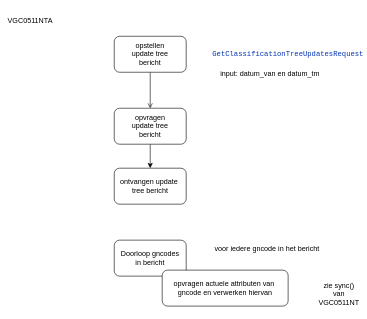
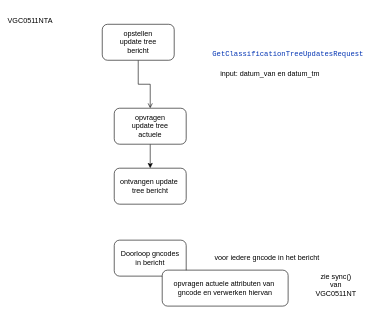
  <mxCell id="0" />
  <mxCell id="1" parent="0" />
  <mxCell id="2" value="" style="edgeStyle=orthogonalEdgeStyle;rounded=0;orthogonalLoop=1;jettySize=auto;html=1;" edge="1" parent="1" source="3" target="4"><mxGeometry relative="1" as="geometry" /></mxCell>
- <mxCell id="3" value="opvragen &lt;br&gt;update tree &lt;br&gt;bericht" style="rounded=1;whiteSpace=wrap;html=1;" vertex="1" parent="1"><mxGeometry x="190" y="180" width="120" height="60" as="geometry" /></mxCell>
+ <mxCell id="3" value="opvragen &lt;br&gt;update tree &lt;br&gt;actuele" style="rounded=1;whiteSpace=wrap;html=1;" vertex="1" parent="1"><mxGeometry x="190" y="180" width="120" height="60" as="geometry" /></mxCell>
  <mxCell id="4" value="ontvangen update&amp;nbsp;&lt;br&gt;tree bericht" style="rounded=1;whiteSpace=wrap;html=1;" vertex="1" parent="1"><mxGeometry x="190" y="280" width="120" height="60" as="geometry" /></mxCell>
  <mxCell id="5" value="Doorloop gncodes&lt;br&gt;in bericht" style="whiteSpace=wrap;html=1;rounded=1;" vertex="1" parent="1"><mxGeometry x="190" y="400" width="120" height="60" as="geometry" /></mxCell>
  <mxCell id="6" value="" style="edgeStyle=orthogonalEdgeStyle;rounded=0;orthogonalLoop=1;jettySize=auto;html=1;endArrow=open;" edge="1" parent="1" source="7" target="3"><mxGeometry relative="1" as="geometry" /></mxCell>
- <mxCell id="7" value="opstellen&lt;br&gt;update tree &lt;br&gt;bericht" style="rounded=1;whiteSpace=wrap;html=1;" vertex="1" parent="1"><mxGeometry x="190" y="60" width="120" height="60" as="geometry" /></mxCell>
+ <mxCell id="7" value="opstellen&lt;br&gt;update tree &lt;br&gt;bericht" style="rounded=1;whiteSpace=wrap;html=1;" vertex="1" parent="1"><mxGeometry x="170" y="40" width="120" height="60" as="geometry" /></mxCell>
  <mxCell id="8" value="VGC0511NTA" style="text;html=1;strokeColor=none;fillColor=none;align=center;verticalAlign=middle;whiteSpace=wrap;rounded=0;" vertex="1" parent="1"><mxGeometry x="20" y="20" width="60" height="30" as="geometry" /></mxCell>
  <mxCell id="9" value="&lt;pre style=&quot;background-color:#ffffff;color:#080808;font-family:'Courier',monospace;font-size:13,5pt;&quot;&gt;&lt;span style=&quot;color:#0033b3;&quot;&gt;GetClassificationTreeUpdatesRequest&lt;/span&gt;&lt;/pre&gt;" style="text;html=1;strokeColor=none;fillColor=none;align=center;verticalAlign=middle;whiteSpace=wrap;rounded=0;" vertex="1" parent="1"><mxGeometry x="450" y="75" width="60" height="30" as="geometry" /></mxCell>
  <mxCell id="10" value="opvragen actuele attributen van&amp;nbsp;&lt;br&gt;gncode en verwerken hiervan" style="rounded=1;whiteSpace=wrap;html=1;" vertex="1" parent="1"><mxGeometry x="270" y="450" width="210" height="60" as="geometry" /></mxCell>
- <mxCell id="11" value="voor iedere gncode in het bericht" style="text;html=1;strokeColor=none;fillColor=none;align=center;verticalAlign=middle;whiteSpace=wrap;rounded=0;" vertex="1" parent="1"><mxGeometry x="340" y="400" width="210" height="30" as="geometry" /></mxCell>
- <mxCell id="12" value="zie sync() van VGC0511NT" style="text;html=1;strokeColor=none;fillColor=none;align=center;verticalAlign=middle;whiteSpace=wrap;rounded=0;" vertex="1" parent="1"><mxGeometry x="535" y="475" width="60" height="30" as="geometry" /></mxCell>
+ <mxCell id="11" value="voor iedere gncode in het bericht" style="text;html=1;strokeColor=none;fillColor=none;align=center;verticalAlign=middle;whiteSpace=wrap;rounded=0;" vertex="1" parent="1"><mxGeometry x="340" y="415" width="210" height="30" as="geometry" /></mxCell>
+ <mxCell id="12" value="zie sync() van VGC0511NT" style="text;html=1;strokeColor=none;fillColor=none;align=center;verticalAlign=middle;whiteSpace=wrap;rounded=0;" vertex="1" parent="1"><mxGeometry x="530" y="460" width="60" height="30" as="geometry" /></mxCell>
  <mxCell id="13" value="input: datum_van en datum_tm" style="text;html=1;strokeColor=none;fillColor=none;align=center;verticalAlign=middle;whiteSpace=wrap;rounded=0;" vertex="1" parent="1"><mxGeometry x="360" y="105" width="180" height="35" as="geometry" /></mxCell>
